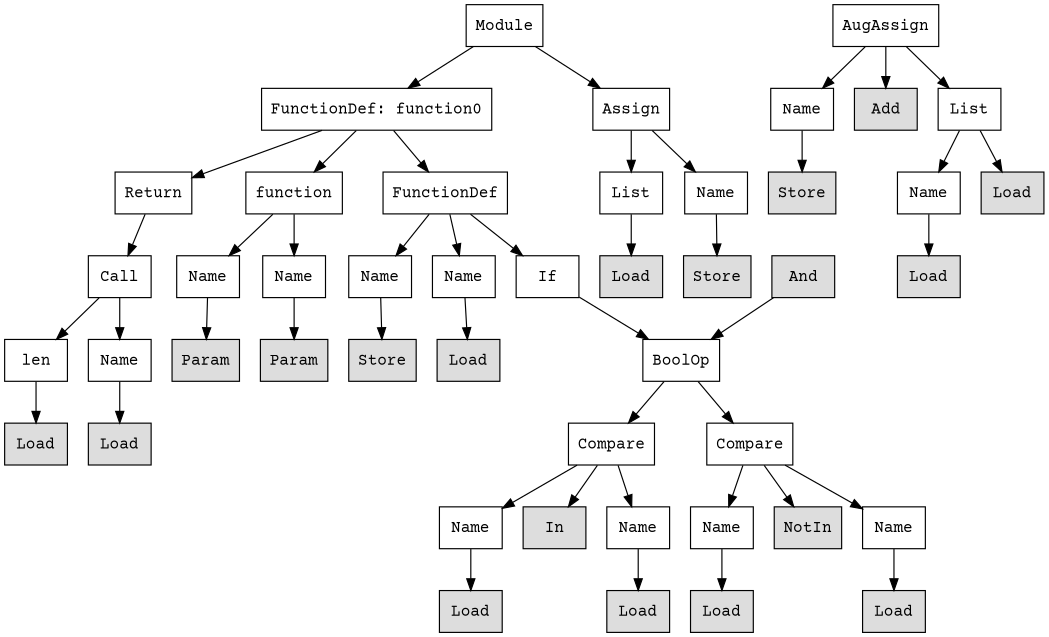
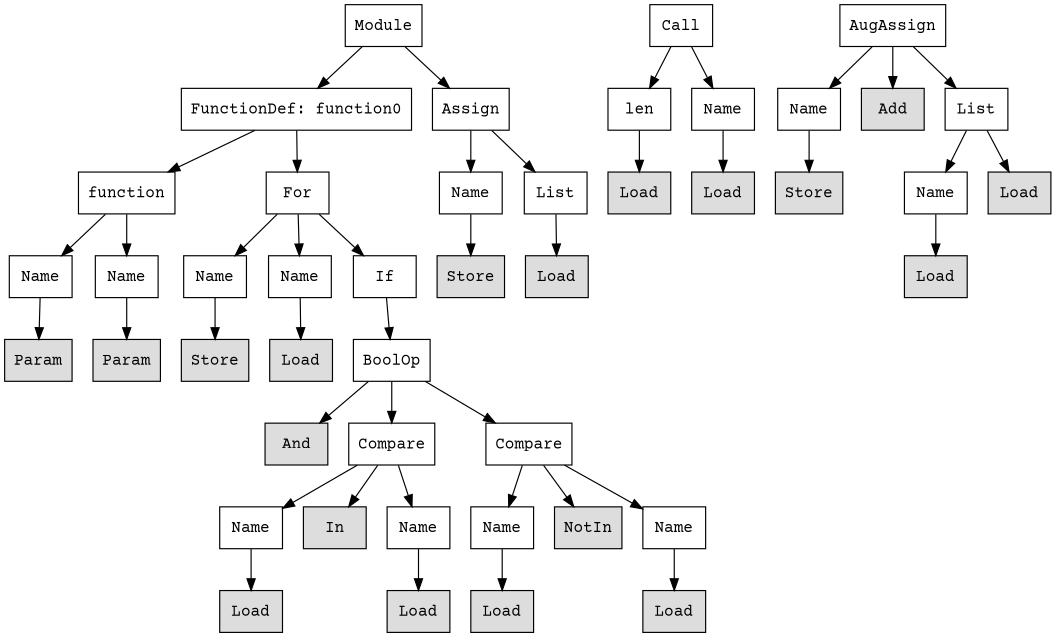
  digraph {
    fontname="Courier Prime"
    node [fontname="Courier Prime" shape=rect]
    edge [fontname="Courier Prime"]
    n1 [label=Module]
    n2 [label="FunctionDef: function0"]
    n3 [label=Assign]
    n4 [label=function]
-   n5 [label=FunctionDef]
-   n6 [label=Return]
+   n5 [label=For]
    n7 [label=Name]
    n8 [label=Name]
    n9 [label=Name]
    n10 [label=List]
    n11 [label=Name]
    n12 [label=Name]
    n13 [label=If]
    n14 [label=Call]
    n15 [fillcolor="#dddddd" label=Param style=filled]
    n16 [fillcolor="#dddddd" label=Param style=filled]
    n17 [fillcolor="#dddddd" label=Store style=filled]
    n18 [fillcolor="#dddddd" label=Load style=filled]
    n19 [fillcolor="#dddddd" label=Store style=filled]
    n20 [fillcolor="#dddddd" label=Load style=filled]
    n21 [label=BoolOp]
    n22 [label=len]
    n23 [label=Name]
    n24 [fillcolor="#dddddd" label=And style=filled]
    n25 [label=Compare]
    n26 [label=Compare]
    n27 [label=AugAssign]
    n28 [label=Name]
    n29 [fillcolor="#dddddd" label=Add style=filled]
    n30 [label=List]
    n31 [fillcolor="#dddddd" label=Load style=filled]
    n32 [fillcolor="#dddddd" label=Load style=filled]
    n33 [label=Name]
    n34 [fillcolor="#dddddd" label=In style=filled]
    n35 [label=Name]
    n36 [label=Name]
    n37 [fillcolor="#dddddd" label=NotIn style=filled]
    n38 [label=Name]
    n39 [fillcolor="#dddddd" label=Store style=filled]
    n40 [label=Name]
    n41 [fillcolor="#dddddd" label=Load style=filled]
    n42 [fillcolor="#dddddd" label=Load style=filled]
    n43 [fillcolor="#dddddd" label=Load style=filled]
    n44 [fillcolor="#dddddd" label=Load style=filled]
    n45 [fillcolor="#dddddd" label=Load style=filled]
    n46 [fillcolor="#dddddd" label=Load style=filled]
    n1 -> n2
    n1 -> n3
    n2 -> n4
    n2 -> n5
-   n2 -> n6
    n3 -> n9
    n3 -> n10
    n4 -> n7
    n4 -> n8
    n5 -> n11
    n5 -> n12
    n5 -> n13
-   n6 -> n14
    n7 -> n15
    n8 -> n16
    n9 -> n17
    n10 -> n18
    n11 -> n19
    n12 -> n20
    n13 -> n21
    n14 -> n22
    n14 -> n23
-   n24 -> n21
+   n21 -> n24
    n21 -> n25
    n21 -> n26
    n22 -> n31
    n23 -> n32
    n25 -> n33
    n25 -> n34
    n25 -> n35
    n26 -> n36
    n26 -> n37
    n26 -> n38
    n27 -> n28
    n27 -> n29
    n27 -> n30
    n28 -> n39
    n30 -> n40
    n30 -> n41
    n33 -> n42
    n35 -> n43
    n36 -> n44
    n38 -> n45
    n40 -> n46
  }
